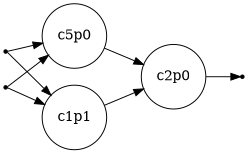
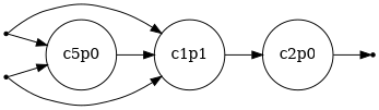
  digraph {
    rankdir=LR
    node [shape=circle]
    n1 [label=c5p0]
    x0 [shape=point]
    c1p1
    c2p0
    x1 [shape=point]
    s0 [shape=point style=invisible]
-   n1 -> c2p0
+   n1 -> c1p1
    x0 -> n1
    x0 -> c1p1
    c1p1 -> c2p0
    c2p0 -> s0
    x1 -> n1
    x1 -> c1p1
  }
